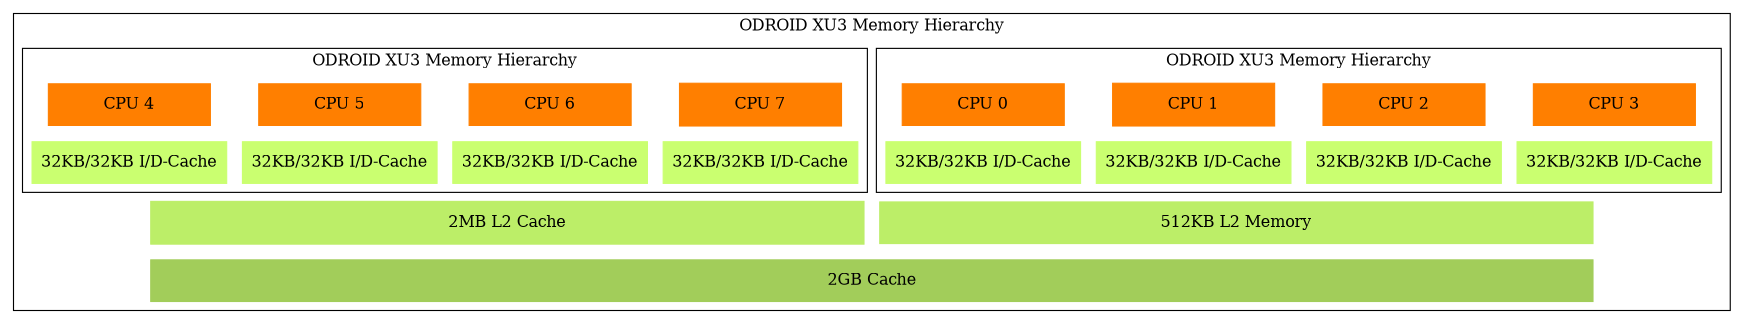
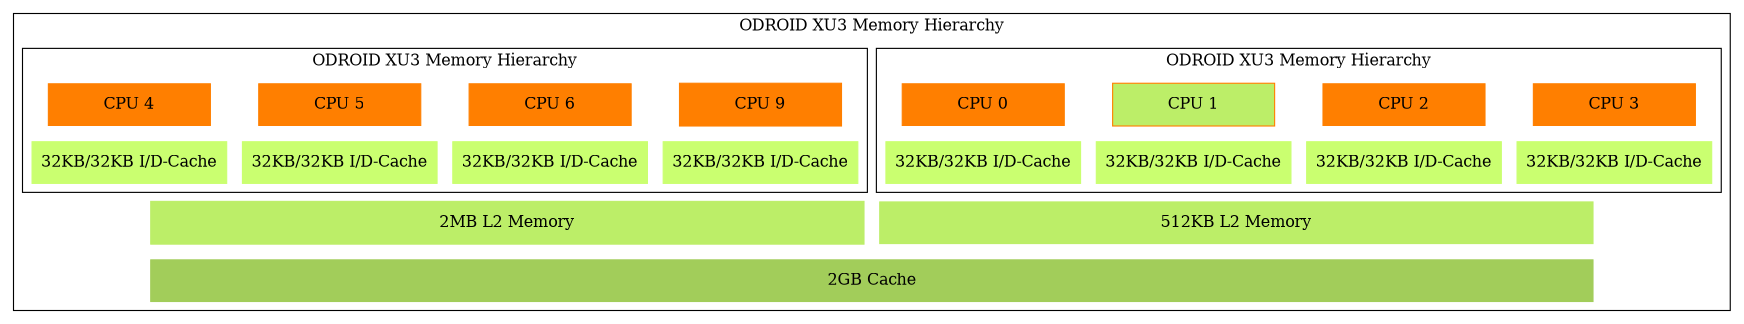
  digraph {
    nodesep=0.20
    ranksep=0.20
    splines=none
    node [color=darkorange1 shape=record style=filled]
    edge [style=invis]
    n1 [label="CPU 3" width=2.0]
    n2 [color=darkolivegreen1 label="32KB/32KB I/D-Cache"]
    n3 [label="CPU 2" width=2.0]
    n4 [color=darkolivegreen1 label="32KB/32KB I/D-Cache"]
-   n5 [label="CPU 1" width=2.0]
+   n5 [label="CPU 1" width=2.0 fillcolor=darkolivegreen2]
    n6 [color=darkolivegreen1 label="32KB/32KB I/D-Cache"]
    n7 [label="CPU 0" width=2.0]
    n8 [color=darkolivegreen1 label="32KB/32KB I/D-Cache"]
-   n9 [label="CPU 7" width=2.0]
+   n9 [label="CPU 9" width=2.0]
    n10 [color=darkolivegreen1 label="32KB/32KB I/D-Cache"]
    n11 [label="CPU 6" width=2.0]
    n12 [color=darkolivegreen1 label="32KB/32KB I/D-Cache"]
    n13 [label="CPU 5" width=2.0]
    n14 [color=darkolivegreen1 label="32KB/32KB I/D-Cache"]
    n15 [label="CPU 4" width=2.0]
    n16 [color=darkolivegreen1 label="32KB/32KB I/D-Cache"]
    n17 [color=darkolivegreen2 label="512KB L2 Memory" width=8.8]
-   n18 [color=darkolivegreen2 label="2MB L2 Cache" width=8.8]
+   n18 [color=darkolivegreen2 label="2MB L2 Memory" width=8.8]
    n19 [color=darkolivegreen3 label="2GB Cache" width=17.8]
    subgraph cluster_1 {
      label="ODROID XU3 Memory Hierarchy"
      n17
      n18
      n19
      subgraph cluster_2 {
        label="ODROID XU3 Memory Hierarchy"
        n1
        n2
        n3
        n4
        n5
        n6
        n7
        n8
      }
      subgraph cluster_3 {
        label="ODROID XU3 Memory Hierarchy"
        n9
        n10
        n11
        n12
        n13
        n14
        n15
        n16
      }
    }
    n1 -> n2
    n2 -> n17 [style=""]
    n3 -> n4
    n4 -> n17 [style=""]
    n5 -> n6
    n6 -> n17 [style=""]
    n7 -> n8
    n8 -> n17 [style=""]
    n9 -> n10
    n10 -> n18 [style=""]
    n11 -> n12
    n12 -> n18 [style=""]
    n13 -> n14
    n14 -> n18 [style=""]
    n15 -> n16
    n16 -> n18 [style=""]
    n17 -> n19
    n18 -> n19
  }
